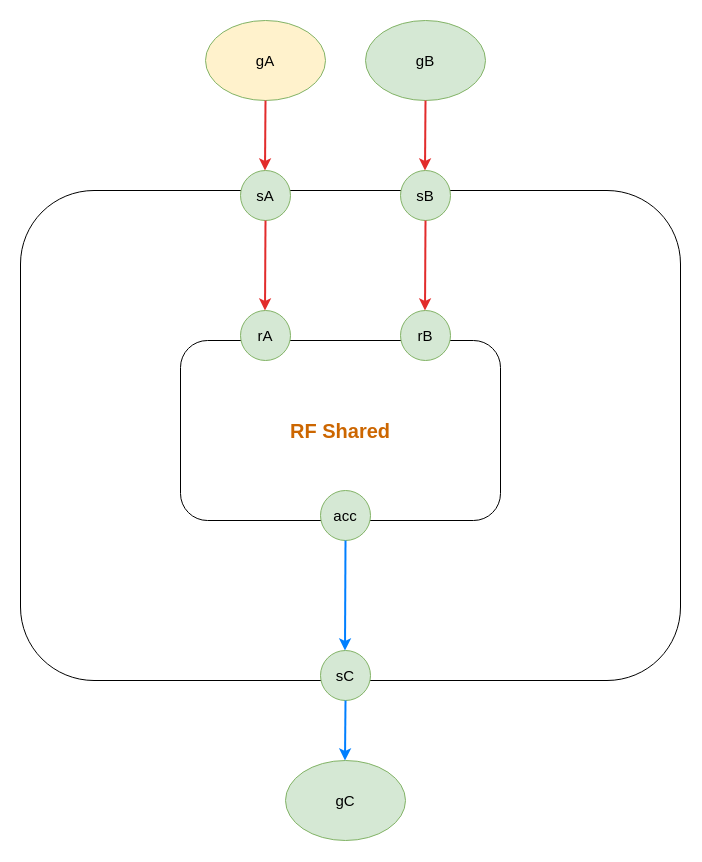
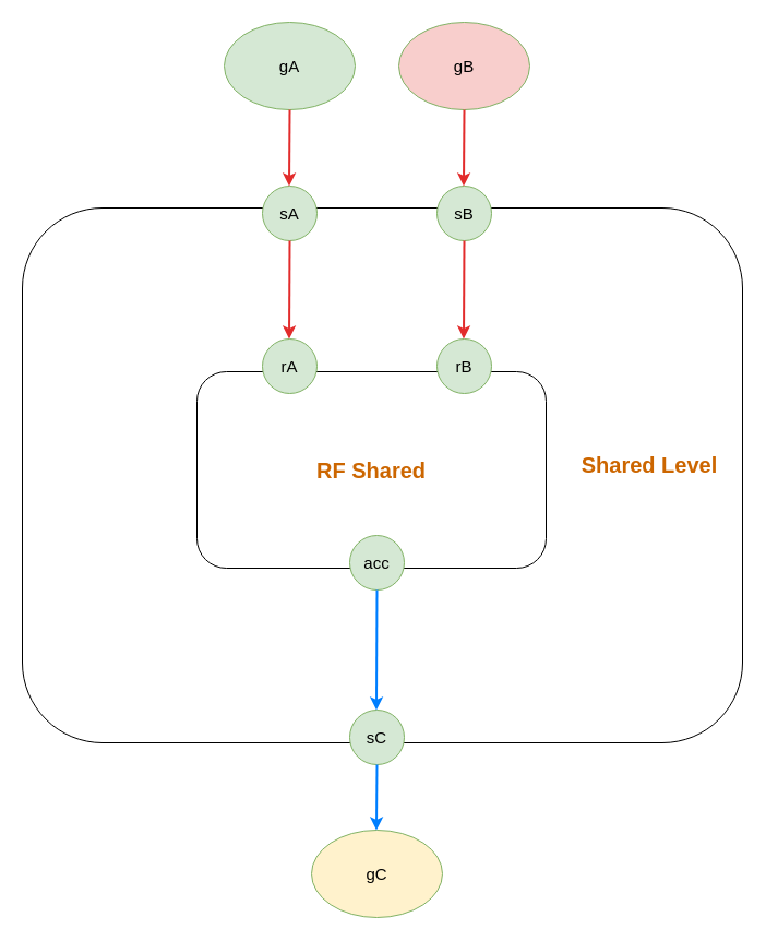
  <mxCell id="0" />
  <mxCell id="1" parent="0" />
  <mxCell id="2" value="" style="rounded=1;whiteSpace=wrap;html=1;" vertex="1" parent="1"><mxGeometry x="20" y="190" width="660" height="490" as="geometry" /></mxCell>
  <mxCell id="3" value="" style="rounded=1;whiteSpace=wrap;html=1;" vertex="1" parent="1"><mxGeometry x="180" y="340" width="320" height="180" as="geometry" /></mxCell>
  <mxCell id="4" value="&lt;font style=&quot;font-size: 15px;&quot;&gt;rA&lt;/font&gt;" style="shape=ellipse;html=1;dashed=0;whiteSpace=wrap;aspect=fixed;perimeter=ellipsePerimeter;fillColor=#d5e8d4;strokeColor=#82b366;" vertex="1" parent="1"><mxGeometry x="240" y="310" width="50" height="50" as="geometry" /></mxCell>
  <mxCell id="5" value="&lt;font style=&quot;font-size: 15px;&quot;&gt;rB&lt;/font&gt;" style="shape=ellipse;html=1;dashed=0;whiteSpace=wrap;aspect=fixed;perimeter=ellipsePerimeter;fillColor=#d5e8d4;strokeColor=#82b366;" vertex="1" parent="1"><mxGeometry x="400" y="310" width="50" height="50" as="geometry" /></mxCell>
  <mxCell id="6" value="&lt;font style=&quot;font-size: 15px;&quot;&gt;acc&lt;/font&gt;" style="shape=ellipse;html=1;dashed=0;whiteSpace=wrap;aspect=fixed;perimeter=ellipsePerimeter;fillColor=#d5e8d4;strokeColor=#82b366;" vertex="1" parent="1"><mxGeometry x="320" y="490" width="50" height="50" as="geometry" /></mxCell>
  <mxCell id="7" value="&lt;font style=&quot;font-size: 15px;&quot;&gt;sA&lt;/font&gt;" style="shape=ellipse;html=1;dashed=0;whiteSpace=wrap;aspect=fixed;perimeter=ellipsePerimeter;fillColor=#d5e8d4;strokeColor=#82b366;" vertex="1" parent="1"><mxGeometry x="240" y="170" width="50" height="50" as="geometry" /></mxCell>
  <mxCell id="8" value="&lt;font style=&quot;font-size: 15px;&quot;&gt;sB&lt;/font&gt;" style="shape=ellipse;html=1;dashed=0;whiteSpace=wrap;aspect=fixed;perimeter=ellipsePerimeter;fillColor=#d5e8d4;strokeColor=#82b366;" vertex="1" parent="1"><mxGeometry x="400" y="170" width="50" height="50" as="geometry" /></mxCell>
  <mxCell id="9" value="&lt;span style=&quot;font-size: 15px;&quot;&gt;sC&lt;/span&gt;" style="shape=ellipse;html=1;dashed=0;whiteSpace=wrap;aspect=fixed;perimeter=ellipsePerimeter;fillColor=#d5e8d4;strokeColor=#82b366;" vertex="1" parent="1"><mxGeometry x="320" y="650" width="50" height="50" as="geometry" /></mxCell>
  <mxCell id="10" value="" style="endArrow=classic;html=1;rounded=0;exitX=0.5;exitY=1;exitDx=0;exitDy=0;entryX=0.5;entryY=0;entryDx=0;entryDy=0;strokeColor=#E22C2C;strokeWidth=2;" edge="1" parent="1" source="7"><mxGeometry width="50" height="50" relative="1" as="geometry"><mxPoint x="264.5" y="240" as="sourcePoint" /><mxPoint x="264.5" y="310" as="targetPoint" /></mxGeometry></mxCell>
  <mxCell id="11" value="" style="endArrow=classic;html=1;rounded=0;entryX=0.5;entryY=0;entryDx=0;entryDy=0;strokeColor=#E22C2C;strokeWidth=2;exitX=0.5;exitY=1;exitDx=0;exitDy=0;" edge="1" parent="1" source="8"><mxGeometry width="50" height="50" relative="1" as="geometry"><mxPoint x="424.5" y="240" as="sourcePoint" /><mxPoint x="424.5" y="310" as="targetPoint" /></mxGeometry></mxCell>
  <mxCell id="12" value="" style="endArrow=classic;html=1;rounded=0;exitX=0.5;exitY=1;exitDx=0;exitDy=0;entryX=0.5;entryY=0;entryDx=0;entryDy=0;strokeColor=#007FFF;strokeWidth=2;" edge="1" parent="1" source="6"><mxGeometry width="50" height="50" relative="1" as="geometry"><mxPoint x="344.5" y="580" as="sourcePoint" /><mxPoint x="344.5" y="650" as="targetPoint" /></mxGeometry></mxCell>
- <mxCell id="13" value="&lt;font style=&quot;font-size: 15px;&quot;&gt;gA&lt;/font&gt;" style="ellipse;whiteSpace=wrap;html=1;fillColor=#fff2cc;strokeColor=#82b366;" vertex="1" parent="1"><mxGeometry x="205" y="20" width="120" height="80" as="geometry" /></mxCell>
+ <mxCell id="13" value="&lt;font style=&quot;font-size: 15px;&quot;&gt;gA&lt;/font&gt;" style="ellipse;whiteSpace=wrap;html=1;fillColor=#d5e8d4;strokeColor=#82b366;" vertex="1" parent="1"><mxGeometry x="205" y="20" width="120" height="80" as="geometry" /></mxCell>
  <mxCell id="14" value="" style="endArrow=classic;html=1;rounded=0;entryX=0.5;entryY=0;entryDx=0;entryDy=0;strokeColor=#E22C2C;strokeWidth=2;" edge="1" parent="1"><mxGeometry width="50" height="50" relative="1" as="geometry"><mxPoint x="265" y="100" as="sourcePoint" /><mxPoint x="264.5" y="170" as="targetPoint" /></mxGeometry></mxCell>
- <mxCell id="15" value="&lt;font style=&quot;font-size: 15px;&quot;&gt;gB&lt;/font&gt;" style="ellipse;whiteSpace=wrap;html=1;fillColor=#d5e8d4;strokeColor=#82b366;" vertex="1" parent="1"><mxGeometry x="365" y="20" width="120" height="80" as="geometry" /></mxCell>
+ <mxCell id="15" value="&lt;font style=&quot;font-size: 15px;&quot;&gt;gB&lt;/font&gt;" style="ellipse;whiteSpace=wrap;html=1;fillColor=#f8cecc;strokeColor=#82b366;" vertex="1" parent="1"><mxGeometry x="365" y="20" width="120" height="80" as="geometry" /></mxCell>
  <mxCell id="16" value="" style="endArrow=classic;html=1;rounded=0;entryX=0.5;entryY=0;entryDx=0;entryDy=0;strokeColor=#E22C2C;strokeWidth=2;" edge="1" parent="1"><mxGeometry width="50" height="50" relative="1" as="geometry"><mxPoint x="425" y="100" as="sourcePoint" /><mxPoint x="424.5" y="170" as="targetPoint" /></mxGeometry></mxCell>
- <mxCell id="17" value="&lt;font style=&quot;font-size: 15px;&quot;&gt;gC&lt;/font&gt;" style="ellipse;whiteSpace=wrap;html=1;fillColor=#d5e8d4;strokeColor=#82b366;" vertex="1" parent="1"><mxGeometry x="285" y="760" width="120" height="80" as="geometry" /></mxCell>
+ <mxCell id="17" value="&lt;font style=&quot;font-size: 15px;&quot;&gt;gC&lt;/font&gt;" style="ellipse;whiteSpace=wrap;html=1;fillColor=#fff2cc;strokeColor=#82b366;" vertex="1" parent="1"><mxGeometry x="285" y="760" width="120" height="80" as="geometry" /></mxCell>
  <mxCell id="18" value="" style="endArrow=classic;html=1;rounded=0;entryX=0.5;entryY=0;entryDx=0;entryDy=0;strokeColor=#007FFF;strokeWidth=2;exitX=0.5;exitY=1;exitDx=0;exitDy=0;" edge="1" parent="1" source="9"><mxGeometry width="50" height="50" relative="1" as="geometry"><mxPoint x="345" y="710" as="sourcePoint" /><mxPoint x="344.5" y="760" as="targetPoint" /></mxGeometry></mxCell>
  <mxCell id="19" value="&lt;h1&gt;&lt;font color=&quot;#cc6600&quot; size=&quot;1&quot; style=&quot;&quot;&gt;&lt;b style=&quot;font-size: 20px;&quot;&gt;RF Shared&lt;/b&gt;&lt;/font&gt;&lt;/h1&gt;" style="text;html=1;strokeColor=none;fillColor=none;align=center;verticalAlign=middle;whiteSpace=wrap;rounded=0;" vertex="1" parent="1"><mxGeometry x="265" y="385" width="150" height="90" as="geometry" /></mxCell>
+ <mxCell id="20" value="&lt;h1&gt;&lt;font color=&quot;#cc6600&quot; size=&quot;1&quot; style=&quot;&quot;&gt;&lt;b style=&quot;font-size: 20px;&quot;&gt;Shared Level&lt;/b&gt;&lt;/font&gt;&lt;/h1&gt;" style="text;html=1;strokeColor=none;fillColor=none;align=center;verticalAlign=middle;whiteSpace=wrap;rounded=0;" vertex="1" parent="1"><mxGeometry x="520" y="380" width="150" height="90" as="geometry" /></mxCell>
